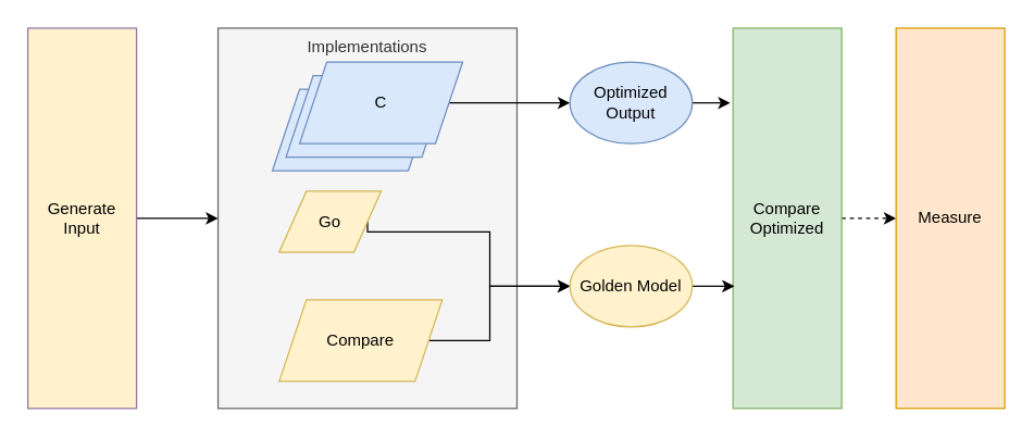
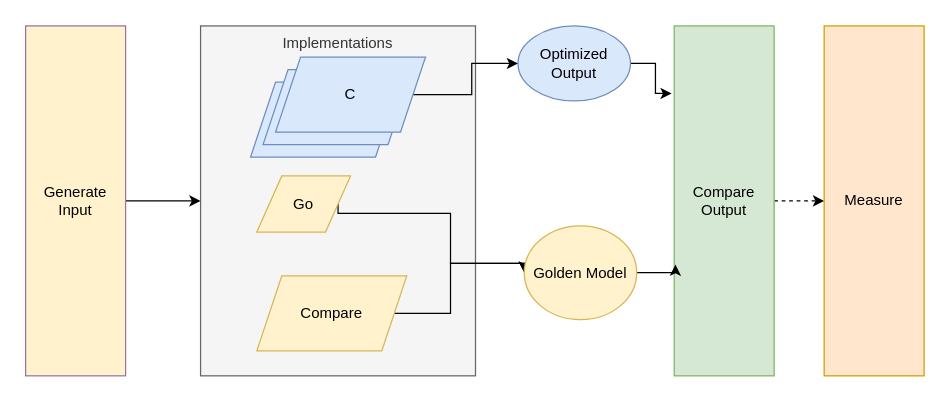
  <mxCell id="0" />
  <mxCell id="1" parent="0" />
  <mxCell id="2" value="Implementations" style="rounded=0;whiteSpace=wrap;html=1;glass=0;fillColor=#f5f5f5;fontColor=#333333;strokeColor=#666666;verticalAlign=top;" parent="1" vertex="1"><mxGeometry x="160" y="20" width="220" height="280" as="geometry" /></mxCell>
  <mxCell id="3" style="edgeStyle=orthogonalEdgeStyle;rounded=0;orthogonalLoop=1;jettySize=auto;html=1;exitX=1;exitY=0.5;exitDx=0;exitDy=0;entryX=0;entryY=0.5;entryDx=0;entryDy=0;dashed=1;" edge="1" parent="1" source="4" target="19"><mxGeometry relative="1" as="geometry" /></mxCell>
- <mxCell id="4" value="&lt;div&gt;Compare Optimized&lt;/div&gt;" style="whiteSpace=wrap;html=1;fillColor=#d5e8d4;strokeColor=#82b366;" parent="1" vertex="1"><mxGeometry x="539" y="20" width="80" height="280" as="geometry" /></mxCell>
+ <mxCell id="4" value="&lt;div&gt;Compare Output&lt;/div&gt;" style="whiteSpace=wrap;html=1;fillColor=#d5e8d4;strokeColor=#82b366;" parent="1" vertex="1"><mxGeometry x="539" y="20" width="80" height="280" as="geometry" /></mxCell>
  <mxCell id="5" value="&lt;div&gt;C&lt;br&gt;&lt;/div&gt;" style="shape=parallelogram;perimeter=parallelogramPerimeter;whiteSpace=wrap;html=1;fixedSize=1;fillColor=#dae8fc;strokeColor=#6c8ebf;" parent="1" vertex="1"><mxGeometry x="200" y="65" width="120" height="60" as="geometry" /></mxCell>
  <mxCell id="6" style="edgeStyle=orthogonalEdgeStyle;rounded=0;orthogonalLoop=1;jettySize=auto;html=1;exitX=1;exitY=0.5;exitDx=0;exitDy=0;entryX=0;entryY=0.5;entryDx=0;entryDy=0;" edge="1" parent="1" source="7" target="11"><mxGeometry relative="1" as="geometry"><mxPoint x="420" y="200" as="targetPoint" /><Array as="points"><mxPoint x="360" y="170" /><mxPoint x="360" y="210" /></Array></mxGeometry></mxCell>
  <mxCell id="7" value="Go" style="shape=parallelogram;perimeter=parallelogramPerimeter;whiteSpace=wrap;html=1;fixedSize=1;fillColor=#fff2cc;strokeColor=#d6b656;" parent="1" vertex="1"><mxGeometry x="205" y="140" width="75" height="45" as="geometry" /></mxCell>
  <mxCell id="8" style="edgeStyle=orthogonalEdgeStyle;rounded=0;orthogonalLoop=1;jettySize=auto;html=1;exitX=1;exitY=0.5;exitDx=0;exitDy=0;entryX=0;entryY=0.5;entryDx=0;entryDy=0;" edge="1" parent="1" source="9" target="11"><mxGeometry relative="1" as="geometry"><mxPoint x="420" y="200" as="targetPoint" /><Array as="points"><mxPoint x="360" y="250" /><mxPoint x="360" y="210" /></Array></mxGeometry></mxCell>
  <mxCell id="9" value="&lt;div&gt;Compare&lt;/div&gt;" style="shape=parallelogram;perimeter=parallelogramPerimeter;whiteSpace=wrap;html=1;fixedSize=1;fillColor=#fff2cc;strokeColor=#d6b656;" parent="1" vertex="1"><mxGeometry x="205" y="220" width="120" height="60" as="geometry" /></mxCell>
  <mxCell id="10" style="edgeStyle=orthogonalEdgeStyle;rounded=0;orthogonalLoop=1;jettySize=auto;html=1;exitX=1;exitY=0.5;exitDx=0;exitDy=0;entryX=0.013;entryY=0.682;entryDx=0;entryDy=0;entryPerimeter=0;" edge="1" parent="1" source="11" target="4"><mxGeometry relative="1" as="geometry" /></mxCell>
- <mxCell id="11" value="&lt;div&gt;Golden Model&lt;/div&gt;" style="ellipse;whiteSpace=wrap;html=1;fillColor=#fff2cc;strokeColor=#d6b656;" parent="1" vertex="1"><mxGeometry x="419" y="180" width="90" height="60" as="geometry" /></mxCell>
+ <mxCell id="11" value="&lt;div&gt;Golden Model&lt;/div&gt;" style="ellipse;whiteSpace=wrap;html=1;fillColor=#fff2cc;strokeColor=#d6b656;" parent="1" vertex="1"><mxGeometry x="419" y="180" width="90" height="75" as="geometry" /></mxCell>
  <mxCell id="12" style="edgeStyle=orthogonalEdgeStyle;rounded=0;orthogonalLoop=1;jettySize=auto;html=1;exitX=1;exitY=0.5;exitDx=0;exitDy=0;entryX=-0.025;entryY=0.193;entryDx=0;entryDy=0;entryPerimeter=0;" edge="1" parent="1" source="13" target="4"><mxGeometry relative="1" as="geometry" /></mxCell>
- <mxCell id="13" value="&lt;div&gt;Optimized Output&lt;/div&gt;" style="ellipse;whiteSpace=wrap;html=1;fillColor=#dae8fc;strokeColor=#6c8ebf;" parent="1" vertex="1"><mxGeometry x="419" y="45" width="90" height="60" as="geometry" /></mxCell>
+ <mxCell id="13" value="&lt;div&gt;Optimized Output&lt;/div&gt;" style="ellipse;whiteSpace=wrap;html=1;fillColor=#dae8fc;strokeColor=#6c8ebf;" parent="1" vertex="1"><mxGeometry x="414" y="20" width="90" height="60" as="geometry" /></mxCell>
  <mxCell id="14" value="&lt;div&gt;C&lt;br&gt;&lt;/div&gt;" style="shape=parallelogram;perimeter=parallelogramPerimeter;whiteSpace=wrap;html=1;fixedSize=1;fillColor=#dae8fc;strokeColor=#6c8ebf;" parent="1" vertex="1"><mxGeometry x="210" y="55" width="120" height="60" as="geometry" /></mxCell>
  <mxCell id="15" style="edgeStyle=orthogonalEdgeStyle;rounded=0;orthogonalLoop=1;jettySize=auto;html=1;exitX=1;exitY=0.5;exitDx=0;exitDy=0;entryX=0;entryY=0.5;entryDx=0;entryDy=0;" edge="1" parent="1" source="16" target="13"><mxGeometry relative="1" as="geometry" /></mxCell>
  <mxCell id="16" value="&lt;div&gt;C&lt;br&gt;&lt;/div&gt;" style="shape=parallelogram;perimeter=parallelogramPerimeter;whiteSpace=wrap;html=1;fixedSize=1;fillColor=#dae8fc;strokeColor=#6c8ebf;" parent="1" vertex="1"><mxGeometry x="220" y="45" width="120" height="60" as="geometry" /></mxCell>
  <mxCell id="17" style="edgeStyle=orthogonalEdgeStyle;rounded=0;orthogonalLoop=1;jettySize=auto;html=1;exitX=1;exitY=0.5;exitDx=0;exitDy=0;entryX=0;entryY=0.5;entryDx=0;entryDy=0;" edge="1" parent="1" source="18" target="2"><mxGeometry relative="1" as="geometry" /></mxCell>
  <mxCell id="18" value="Generate Input" style="rounded=0;whiteSpace=wrap;html=1;fillColor=#fff2cc;strokeColor=#9673a6;" vertex="1" parent="1"><mxGeometry x="20" y="20" width="80" height="280" as="geometry" /></mxCell>
  <mxCell id="19" value="&lt;div&gt;Measure&lt;/div&gt;" style="whiteSpace=wrap;html=1;fillColor=#ffe6cc;strokeColor=#d79b00;" vertex="1" parent="1"><mxGeometry x="659" y="20" width="80" height="280" as="geometry" /></mxCell>
